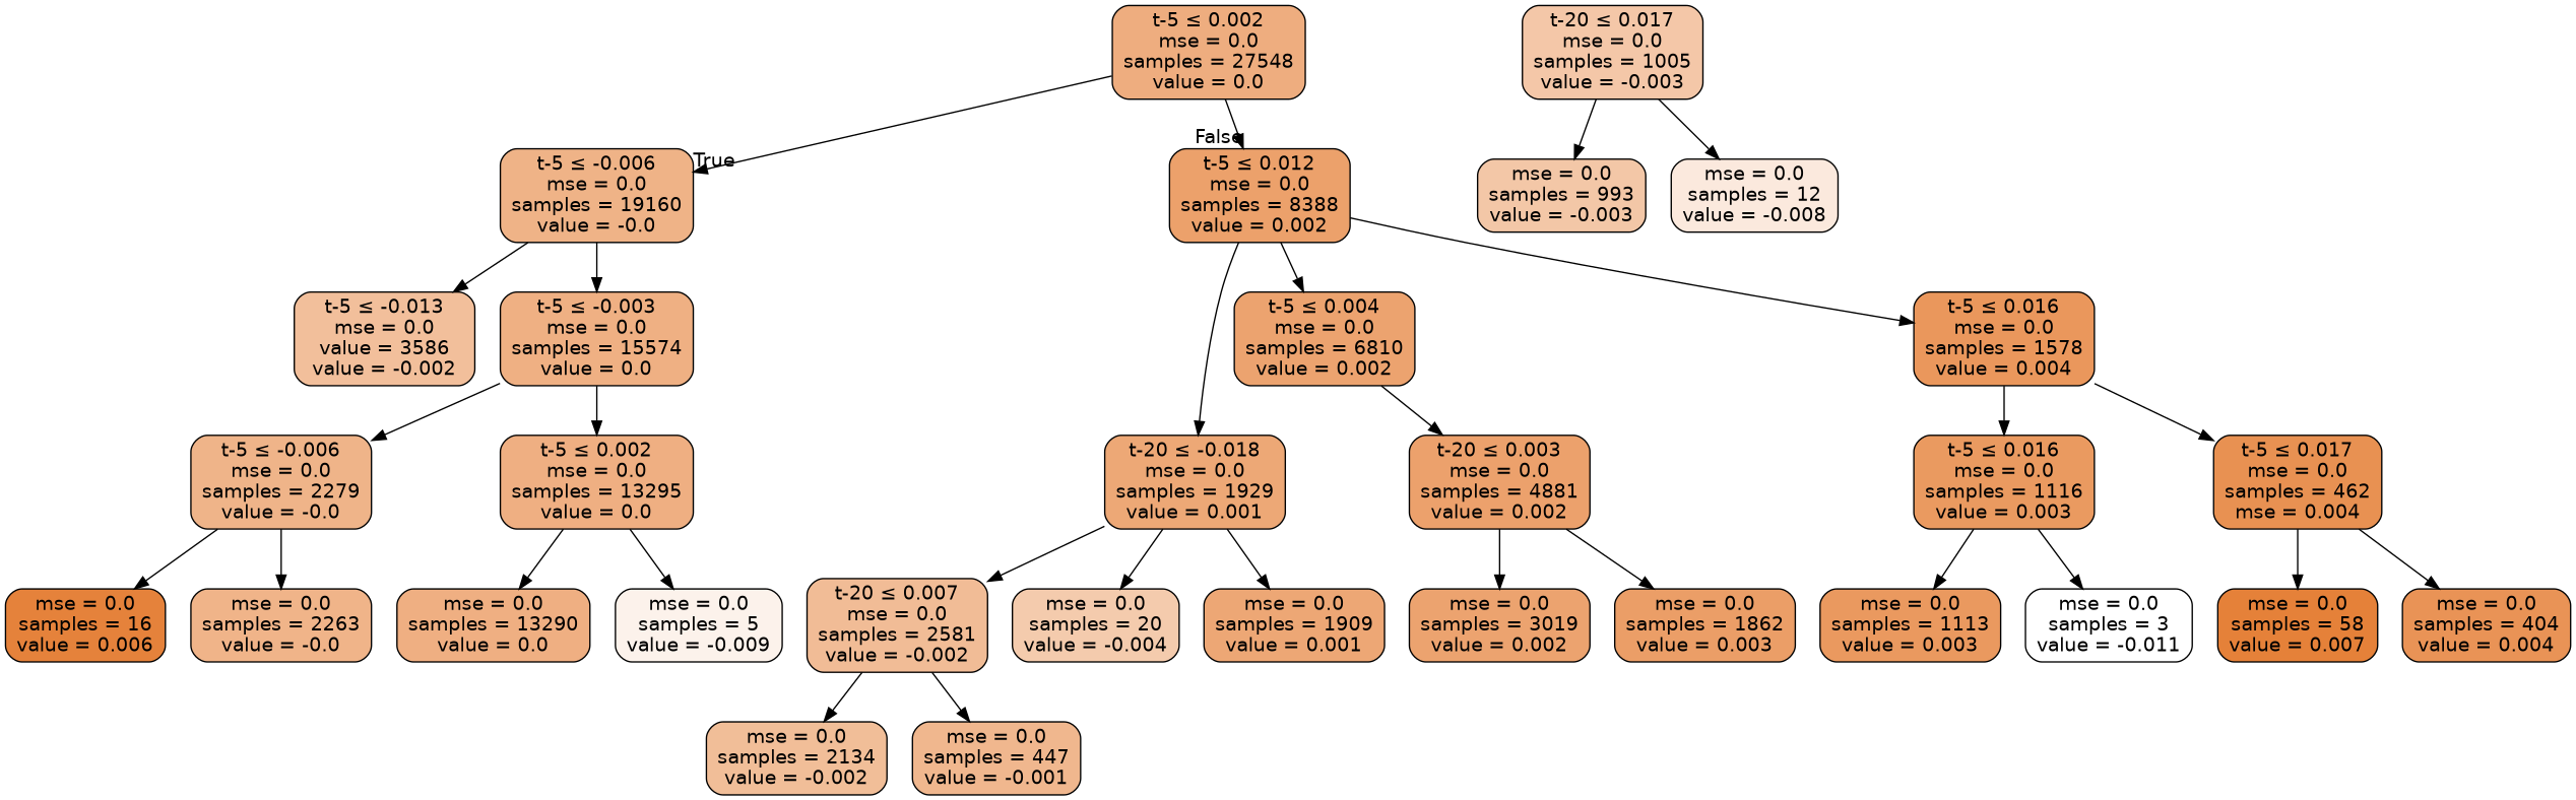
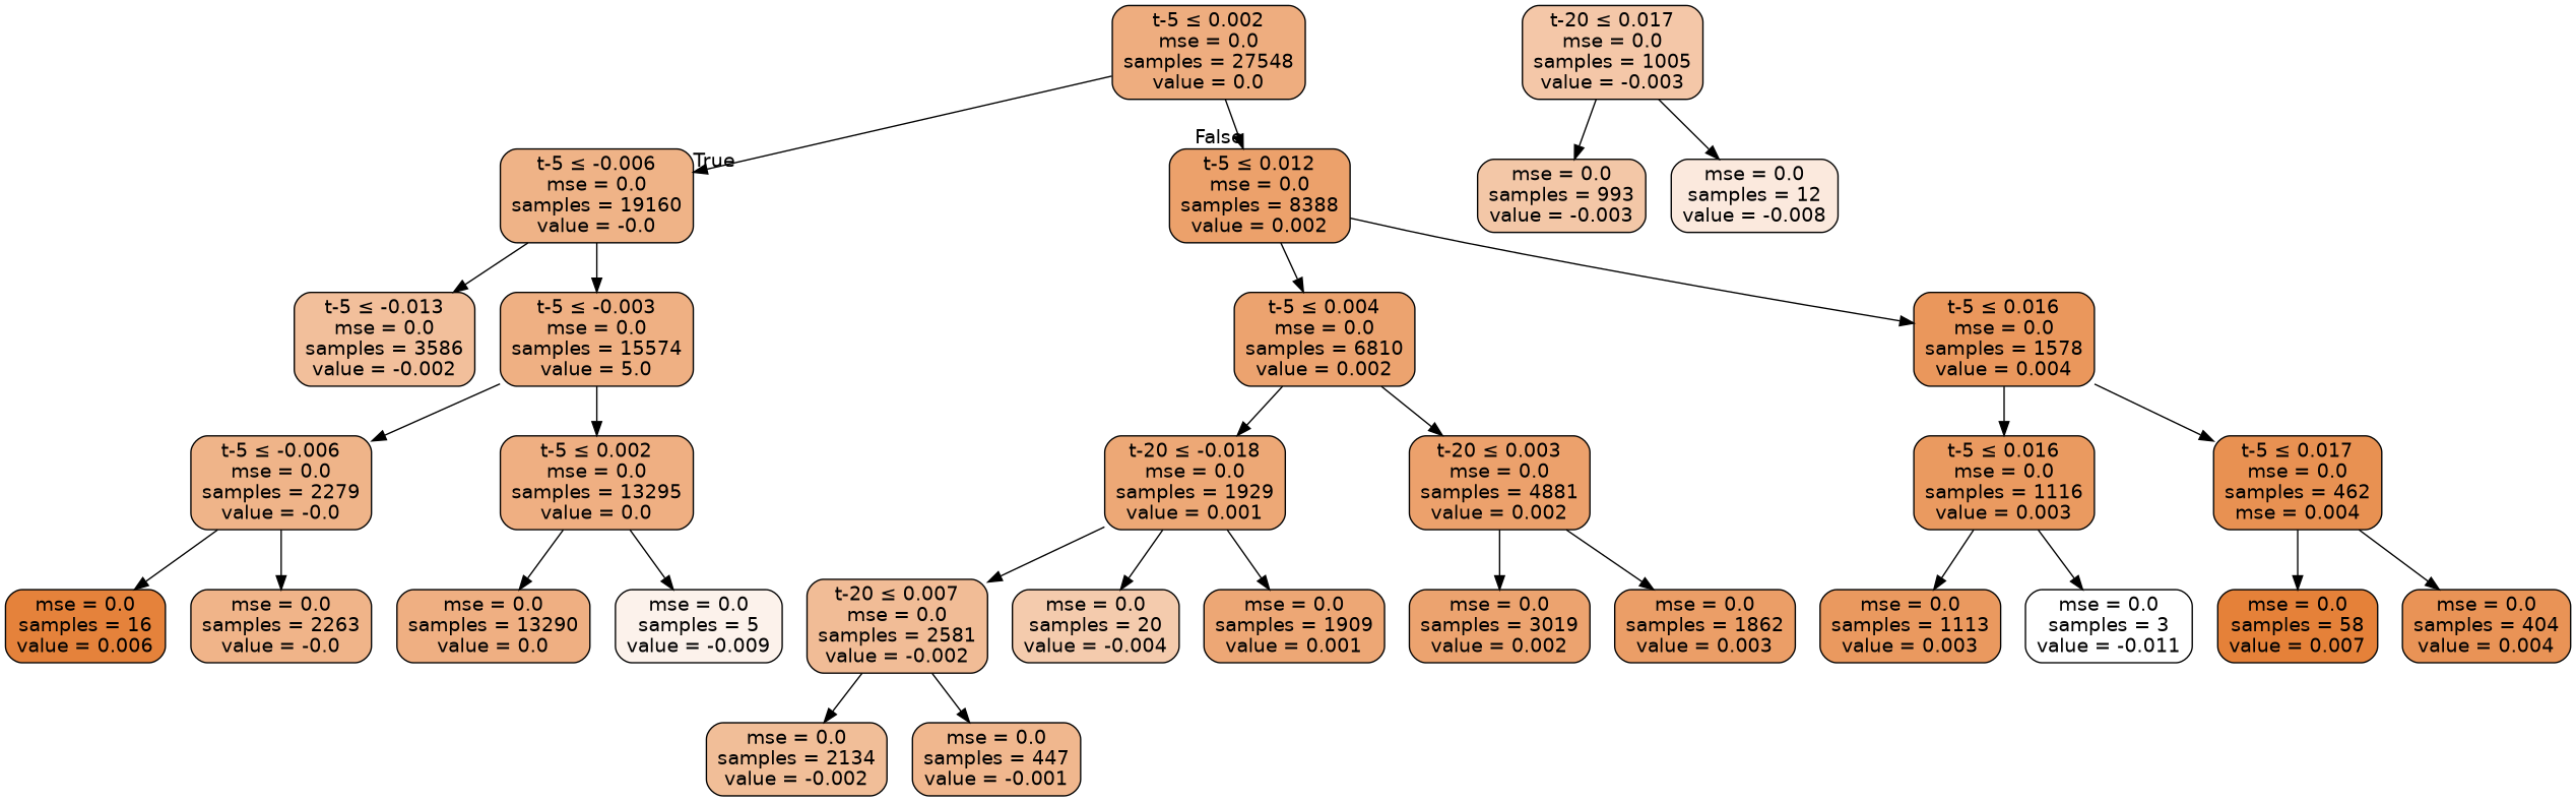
  digraph {
    node [color=black fillcolor="#eca36f" fontname=helvetica shape=box style="filled, rounded"]
    edge [fontname=helvetica]
    n1 [fillcolor="#eead7f" label=<t-5 &le; 0.002<br/>mse = 0.0<br/>samples = 27548<br/>value = 0.0>]
    n2 [fillcolor="#efb387" label=<t-5 &le; -0.006<br/>mse = 0.0<br/>samples = 19160<br/>value = -0.0>]
    n3 [fillcolor="#eca16b" label=<t-5 &le; 0.012<br/>mse = 0.0<br/>samples = 8388<br/>value = 0.002>]
-   n4 [fillcolor="#f2bf9b" label=<t-5 &le; -0.013<br/>mse = 0.0<br/>value = 3586<br/>value = -0.002>]
-   n5 [fillcolor="#efb083" label=<t-5 &le; -0.003<br/>mse = 0.0<br/>samples = 15574<br/>value = 0.0>]
+   n4 [fillcolor="#f2bf9b" label=<t-5 &le; -0.013<br/>mse = 0.0<br/>samples = 3586<br/>value = -0.002>]
+   n5 [fillcolor="#efb083" label=<t-5 &le; -0.003<br/>mse = 0.0<br/>samples = 15574<br/>value = 5.0>]
    n6 [label=<t-5 &le; 0.004<br/>mse = 0.0<br/>samples = 6810<br/>value = 0.002>]
    n7 [fillcolor="#ea975c" label=<t-5 &le; 0.016<br/>mse = 0.0<br/>samples = 1578<br/>value = 0.004>]
    n8 [fillcolor="#efb489" label=<t-5 &le; -0.006<br/>mse = 0.0<br/>samples = 2279<br/>value = -0.0>]
    n9 [fillcolor="#efaf82" label=<t-5 &le; 0.002<br/>mse = 0.0<br/>samples = 13295<br/>value = 0.0>]
    n10 [fillcolor="#f4c7a8" label=<t-20 &le; 0.017<br/>mse = 0.0<br/>samples = 1005<br/>value = -0.003>]
    n11 [fillcolor="#f3c7a7" label=<mse = 0.0<br/>samples = 993<br/>value = -0.003>]
    n12 [fillcolor="#fbe9dd" label=<mse = 0.0<br/>samples = 12<br/>value = -0.008>]
    n13 [fillcolor="#f1bc96" label=<t-20 &le; 0.007<br/>mse = 0.0<br/>samples = 2581<br/>value = -0.002>]
    n14 [fillcolor="#f1be98" label=<mse = 0.0<br/>samples = 2134<br/>value = -0.002>]
    n15 [fillcolor="#f0b78e" label=<mse = 0.0<br/>samples = 447<br/>value = -0.001>]
    n16 [fillcolor="#e5823b" label=<mse = 0.0<br/>samples = 16<br/>value = 0.006>]
    n17 [fillcolor="#f0b489" label=<mse = 0.0<br/>samples = 2263<br/>value = -0.0>]
    n18 [fillcolor="#efaf82" label=<mse = 0.0<br/>samples = 13290<br/>value = 0.0>]
    n19 [fillcolor="#fcf2eb" label=<mse = 0.0<br/>samples = 5<br/>value = -0.009>]
    n20 [fillcolor="#eda876" label=<t-20 &le; -0.018<br/>mse = 0.0<br/>samples = 1929<br/>value = 0.001>]
    n21 [fillcolor="#eca16c" label=<t-20 &le; 0.003<br/>mse = 0.0<br/>samples = 4881<br/>value = 0.002>]
    n22 [fillcolor="#ea9a60" label=<t-5 &le; 0.016<br/>mse = 0.0<br/>samples = 1116<br/>value = 0.003>]
    n23 [fillcolor="#e89152" label=<t-5 &le; 0.017<br/>mse = 0.0<br/>samples = 462<br/>mse = 0.004>]
    n24 [fillcolor="#f4cbad" label=<mse = 0.0<br/>samples = 20<br/>value = -0.004>]
    n25 [fillcolor="#eda775" label=<mse = 0.0<br/>samples = 1909<br/>value = 0.001>]
    n26 [label=<mse = 0.0<br/>samples = 3019<br/>value = 0.002>]
    n27 [fillcolor="#eb9e67" label=<mse = 0.0<br/>samples = 1862<br/>value = 0.003>]
    n28 [fillcolor="#ea995f" label=<mse = 0.0<br/>samples = 1113<br/>value = 0.003>]
    n29 [fillcolor="#ffffff" label=<mse = 0.0<br/>samples = 3<br/>value = -0.011>]
    n30 [fillcolor="#e58139" label=<mse = 0.0<br/>samples = 58<br/>value = 0.007>]
    n31 [fillcolor="#e99356" label=<mse = 0.0<br/>samples = 404<br/>value = 0.004>]
    n1 -> n2 [headlabel=True labelangle=45 labeldistance=2.5]
    n1 -> n3 [headlabel=False labelangle=-45 labeldistance=2.5]
    n2 -> n4
    n2 -> n5
    n3 -> n6
    n3 -> n7
    n5 -> n8
    n5 -> n9
-   n3 -> n20
+   n6 -> n20
    n6 -> n21
    n7 -> n22
    n7 -> n23
    n8 -> n16
    n8 -> n17
    n9 -> n18
    n9 -> n19
    n10 -> n11
    n10 -> n12
    n13 -> n14
    n13 -> n15
    n20 -> n13
    n20 -> n24
    n20 -> n25
    n21 -> n26
    n21 -> n27
    n22 -> n28
    n22 -> n29
    n23 -> n30
    n23 -> n31
  }
